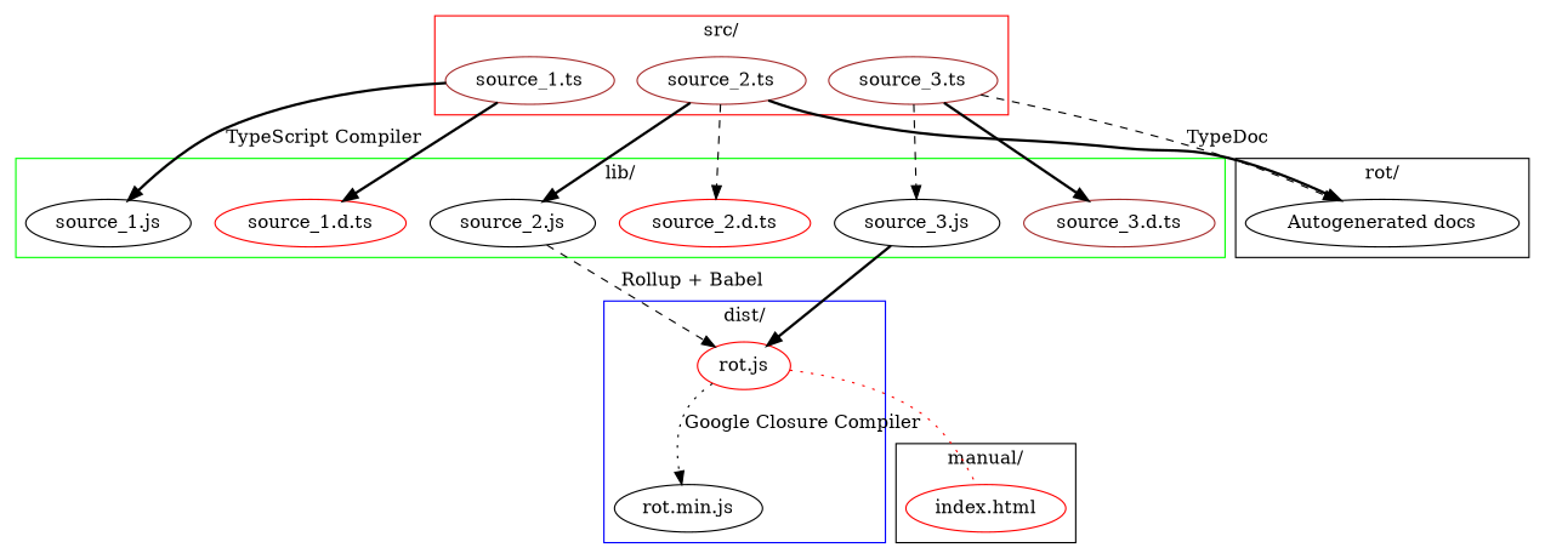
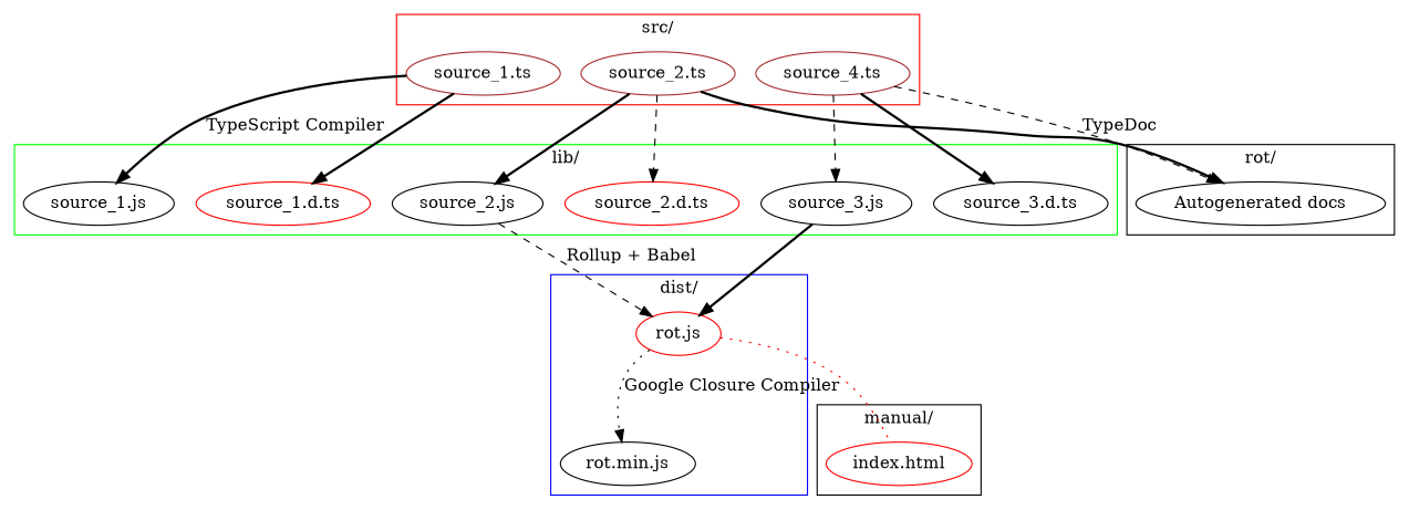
  digraph {
    rankdir=TB
    node [color=black]
    edge [style=bold]
    n1 [color=brown label="source_1.ts"]
    n2 [color=brown label="source_2.ts"]
-   n3 [color=brown label="source_3.ts"]
+   n3 [color=brown label="source_4.ts"]
    n4 [label="source_1.js"]
    n5 [label="source_2.js"]
    n6 [label="source_3.js"]
    n7 [color=red label="source_1.d.ts"]
    n8 [color=red label="source_2.d.ts"]
-   n9 [color=brown label="source_3.d.ts"]
+   n9 [label="source_3.d.ts"]
    n10 [color=red label="rot.js"]
    n11 [label="rot.min.js"]
    n12 [label="Autogenerated docs"]
    n13 [color=red label="index.html"]
    subgraph cluster_1 {
      color=red
      label="src/"
      n1
      n2
      n3
    }
    subgraph cluster_2 {
      color=green
      label="lib/"
      n4
      n5
      n6
      n7
      n8
      n9
    }
    subgraph cluster_3 {
      color=blue
      label="dist/"
      n10
      n11
    }
    subgraph cluster_4 {
      label="rot/"
      n12
    }
    subgraph cluster_5 {
      label="manual/"
      n13
    }
    n1 -> n4 [label="TypeScript Compiler"]
    n1 -> n7
    n2 -> n5
    n2 -> n8 [style=dashed]
    n2 -> n12
    n3 -> n6 [style=dashed]
    n3 -> n9
    n3 -> n12 [label=TypeDoc style=dashed]
    n5 -> n10 [label="Rollup + Babel" style=dashed]
    n6 -> n10
    n10 -> n11 [label="Google Closure Compiler" style=dotted]
    n10 -> n13 [arrowhead=none color=red style=dotted]
  }
